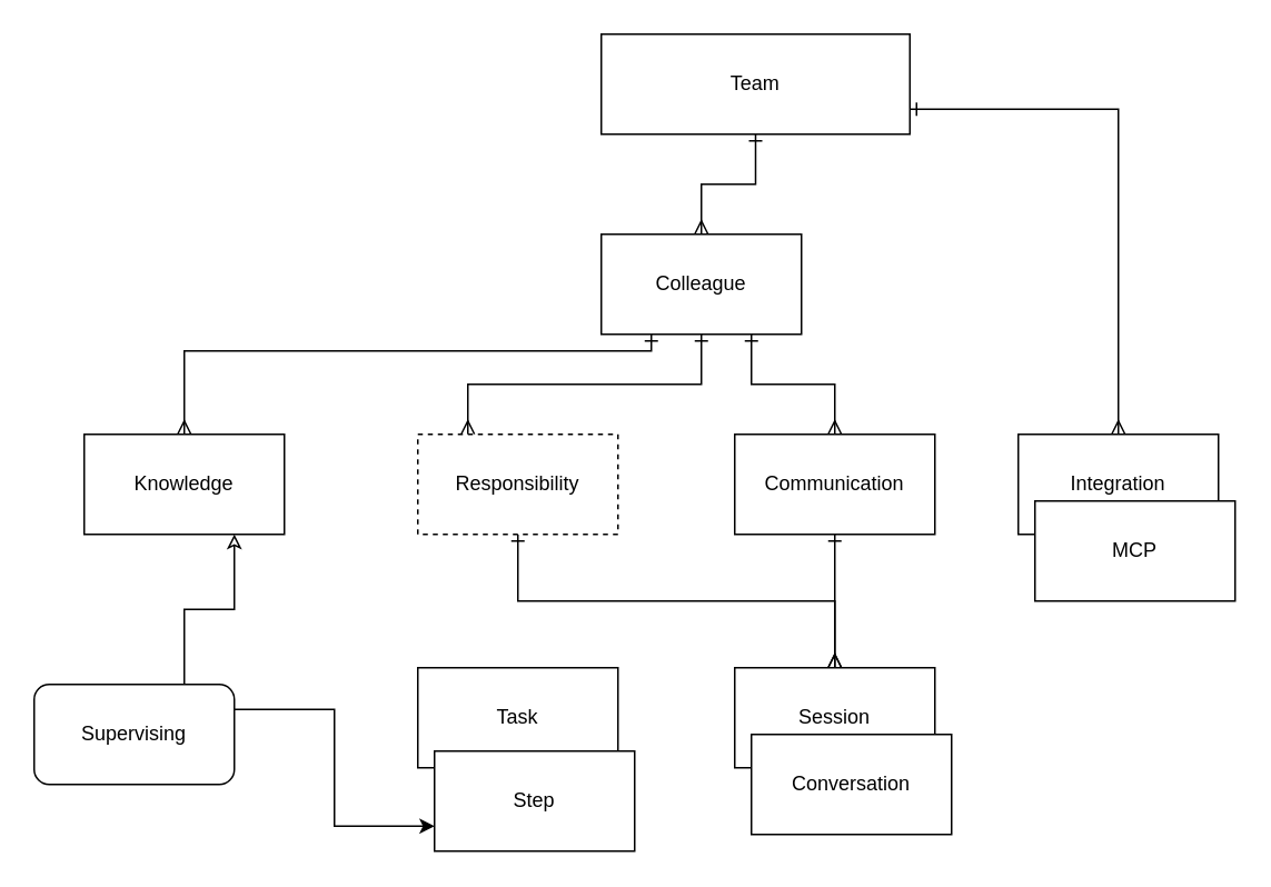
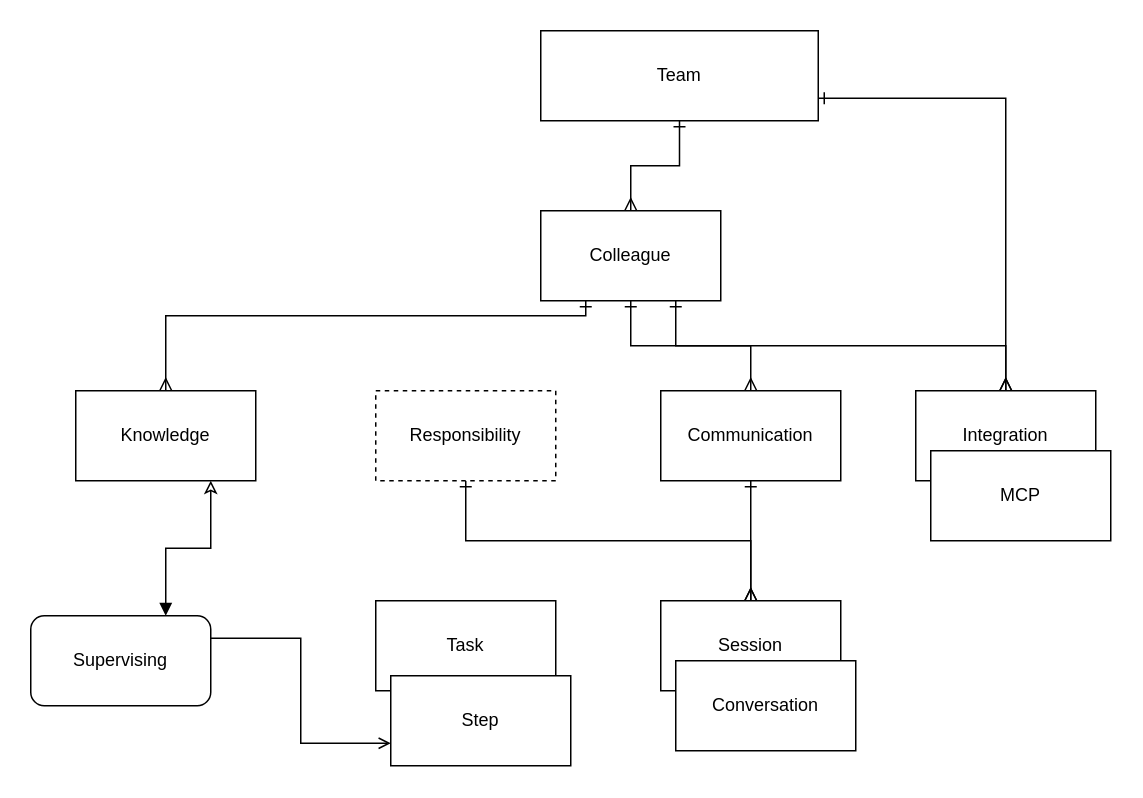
  <mxCell id="0" />
  <mxCell id="1" parent="0" />
  <mxCell id="2" style="edgeStyle=orthogonalEdgeStyle;rounded=0;orthogonalLoop=1;jettySize=auto;html=1;exitX=0.25;exitY=1;exitDx=0;exitDy=0;entryX=0.5;entryY=0;entryDx=0;entryDy=0;startArrow=ERone;startFill=0;endArrow=ERmany;endFill=0;" edge="1" parent="1" source="5" target="7"><mxGeometry relative="1" as="geometry"><Array as="points"><mxPoint x="390" y="210" /><mxPoint x="110" y="210" /></Array></mxGeometry></mxCell>
- <mxCell id="3" style="edgeStyle=orthogonalEdgeStyle;rounded=0;orthogonalLoop=1;jettySize=auto;html=1;exitX=0.5;exitY=1;exitDx=0;exitDy=0;entryX=0.25;entryY=0;entryDx=0;entryDy=0;startArrow=ERone;startFill=0;endArrow=ERmany;endFill=0;" edge="1" parent="1" source="5" target="9"><mxGeometry relative="1" as="geometry" /></mxCell>
+ <mxCell id="3" style="edgeStyle=orthogonalEdgeStyle;rounded=0;orthogonalLoop=1;jettySize=auto;html=1;exitX=0.5;exitY=1;exitDx=0;exitDy=0;startArrow=ERone;startFill=0;endArrow=ERmany;endFill=0;" edge="1" parent="1" source="5" target="12"><mxGeometry relative="1" as="geometry" /></mxCell>
  <mxCell id="4" style="edgeStyle=orthogonalEdgeStyle;rounded=0;orthogonalLoop=1;jettySize=auto;html=1;exitX=0.75;exitY=1;exitDx=0;exitDy=0;entryX=0.5;entryY=0;entryDx=0;entryDy=0;startArrow=ERone;startFill=0;endArrow=ERmany;endFill=0;" edge="1" parent="1" source="5" target="11"><mxGeometry relative="1" as="geometry" /></mxCell>
  <mxCell id="5" value="Colleague" style="rounded=0;whiteSpace=wrap;html=1;" vertex="1" parent="1"><mxGeometry x="360" y="140" width="120" height="60" as="geometry" /></mxCell>
- <mxCell id="6" style="edgeStyle=orthogonalEdgeStyle;rounded=0;orthogonalLoop=1;jettySize=auto;html=1;exitX=0.75;exitY=1;exitDx=0;exitDy=0;entryX=0.75;entryY=0;entryDx=0;entryDy=0;startArrow=classic;startFill=0;endArrow=none;" edge="1" parent="1" source="7" target="21"><mxGeometry relative="1" as="geometry" /></mxCell>
+ <mxCell id="6" style="edgeStyle=orthogonalEdgeStyle;rounded=0;orthogonalLoop=1;jettySize=auto;html=1;exitX=0.75;exitY=1;exitDx=0;exitDy=0;entryX=0.75;entryY=0;entryDx=0;entryDy=0;startArrow=classic;startFill=0;endArrow=block;" edge="1" parent="1" source="7" target="21"><mxGeometry relative="1" as="geometry" /></mxCell>
  <mxCell id="7" value="Knowledge" style="rounded=0;whiteSpace=wrap;html=1;" vertex="1" parent="1"><mxGeometry x="50" y="260" width="120" height="60" as="geometry" /></mxCell>
  <mxCell id="8" style="edgeStyle=orthogonalEdgeStyle;rounded=0;orthogonalLoop=1;jettySize=auto;html=1;exitX=0.5;exitY=1;exitDx=0;exitDy=0;startArrow=ERone;startFill=0;endArrow=ERmany;endFill=0;" edge="1" parent="1" source="9" target="17"><mxGeometry relative="1" as="geometry" /></mxCell>
  <mxCell id="9" value="Responsibility" style="rounded=0;whiteSpace=wrap;html=1;dashed=1;" vertex="1" parent="1"><mxGeometry x="250" y="260" width="120" height="60" as="geometry" /></mxCell>
  <mxCell id="10" style="edgeStyle=orthogonalEdgeStyle;rounded=0;orthogonalLoop=1;jettySize=auto;html=1;exitX=0.5;exitY=1;exitDx=0;exitDy=0;entryX=0.5;entryY=0;entryDx=0;entryDy=0;startArrow=ERone;startFill=0;endArrow=ERmany;endFill=0;" edge="1" parent="1" source="11" target="17"><mxGeometry relative="1" as="geometry" /></mxCell>
  <mxCell id="11" value="Communication" style="rounded=0;whiteSpace=wrap;html=1;" vertex="1" parent="1"><mxGeometry x="440" y="260" width="120" height="60" as="geometry" /></mxCell>
  <mxCell id="12" value="Integration" style="rounded=0;whiteSpace=wrap;html=1;" vertex="1" parent="1"><mxGeometry x="610" y="260" width="120" height="60" as="geometry" /></mxCell>
  <mxCell id="13" style="edgeStyle=orthogonalEdgeStyle;rounded=0;orthogonalLoop=1;jettySize=auto;html=1;exitX=0.5;exitY=1;exitDx=0;exitDy=0;startArrow=ERone;startFill=0;endArrow=ERmany;endFill=0;" edge="1" parent="1" source="15" target="5"><mxGeometry relative="1" as="geometry" /></mxCell>
  <mxCell id="14" style="edgeStyle=orthogonalEdgeStyle;rounded=0;orthogonalLoop=1;jettySize=auto;html=1;exitX=1;exitY=0.75;exitDx=0;exitDy=0;startArrow=ERone;startFill=0;endArrow=ERmany;endFill=0;" edge="1" parent="1" source="15" target="12"><mxGeometry relative="1" as="geometry" /></mxCell>
  <mxCell id="15" value="Team" style="rounded=0;whiteSpace=wrap;html=1;" vertex="1" parent="1"><mxGeometry x="360" y="20" width="185" height="60" as="geometry" /></mxCell>
  <mxCell id="16" value="Task" style="rounded=0;whiteSpace=wrap;html=1;" vertex="1" parent="1"><mxGeometry x="250" y="400" width="120" height="60" as="geometry" /></mxCell>
  <mxCell id="17" value="Session" style="rounded=0;whiteSpace=wrap;html=1;" vertex="1" parent="1"><mxGeometry x="440" y="400" width="120" height="60" as="geometry" /></mxCell>
  <mxCell id="18" value="Step" style="rounded=0;whiteSpace=wrap;html=1;" vertex="1" parent="1"><mxGeometry x="260" y="450" width="120" height="60" as="geometry" /></mxCell>
  <mxCell id="19" value="Conversation" style="rounded=0;whiteSpace=wrap;html=1;" vertex="1" parent="1"><mxGeometry x="450" y="440" width="120" height="60" as="geometry" /></mxCell>
- <mxCell id="20" style="edgeStyle=orthogonalEdgeStyle;rounded=0;orthogonalLoop=1;jettySize=auto;html=1;exitX=1;exitY=0.25;exitDx=0;exitDy=0;entryX=0;entryY=0.75;entryDx=0;entryDy=0;" edge="1" parent="1" source="21" target="18"><mxGeometry relative="1" as="geometry" /></mxCell>
+ <mxCell id="20" style="edgeStyle=orthogonalEdgeStyle;rounded=0;orthogonalLoop=1;jettySize=auto;html=1;exitX=1;exitY=0.25;exitDx=0;exitDy=0;entryX=0;entryY=0.75;entryDx=0;entryDy=0;endArrow=open;" edge="1" parent="1" source="21" target="18"><mxGeometry relative="1" as="geometry" /></mxCell>
  <mxCell id="21" value="Supervising" style="whiteSpace=wrap;html=1;rounded=1;" vertex="1" parent="1"><mxGeometry x="20" y="410" width="120" height="60" as="geometry" /></mxCell>
  <mxCell id="22" value="MCP" style="rounded=0;whiteSpace=wrap;html=1;" vertex="1" parent="1"><mxGeometry x="620" y="300" width="120" height="60" as="geometry" /></mxCell>
